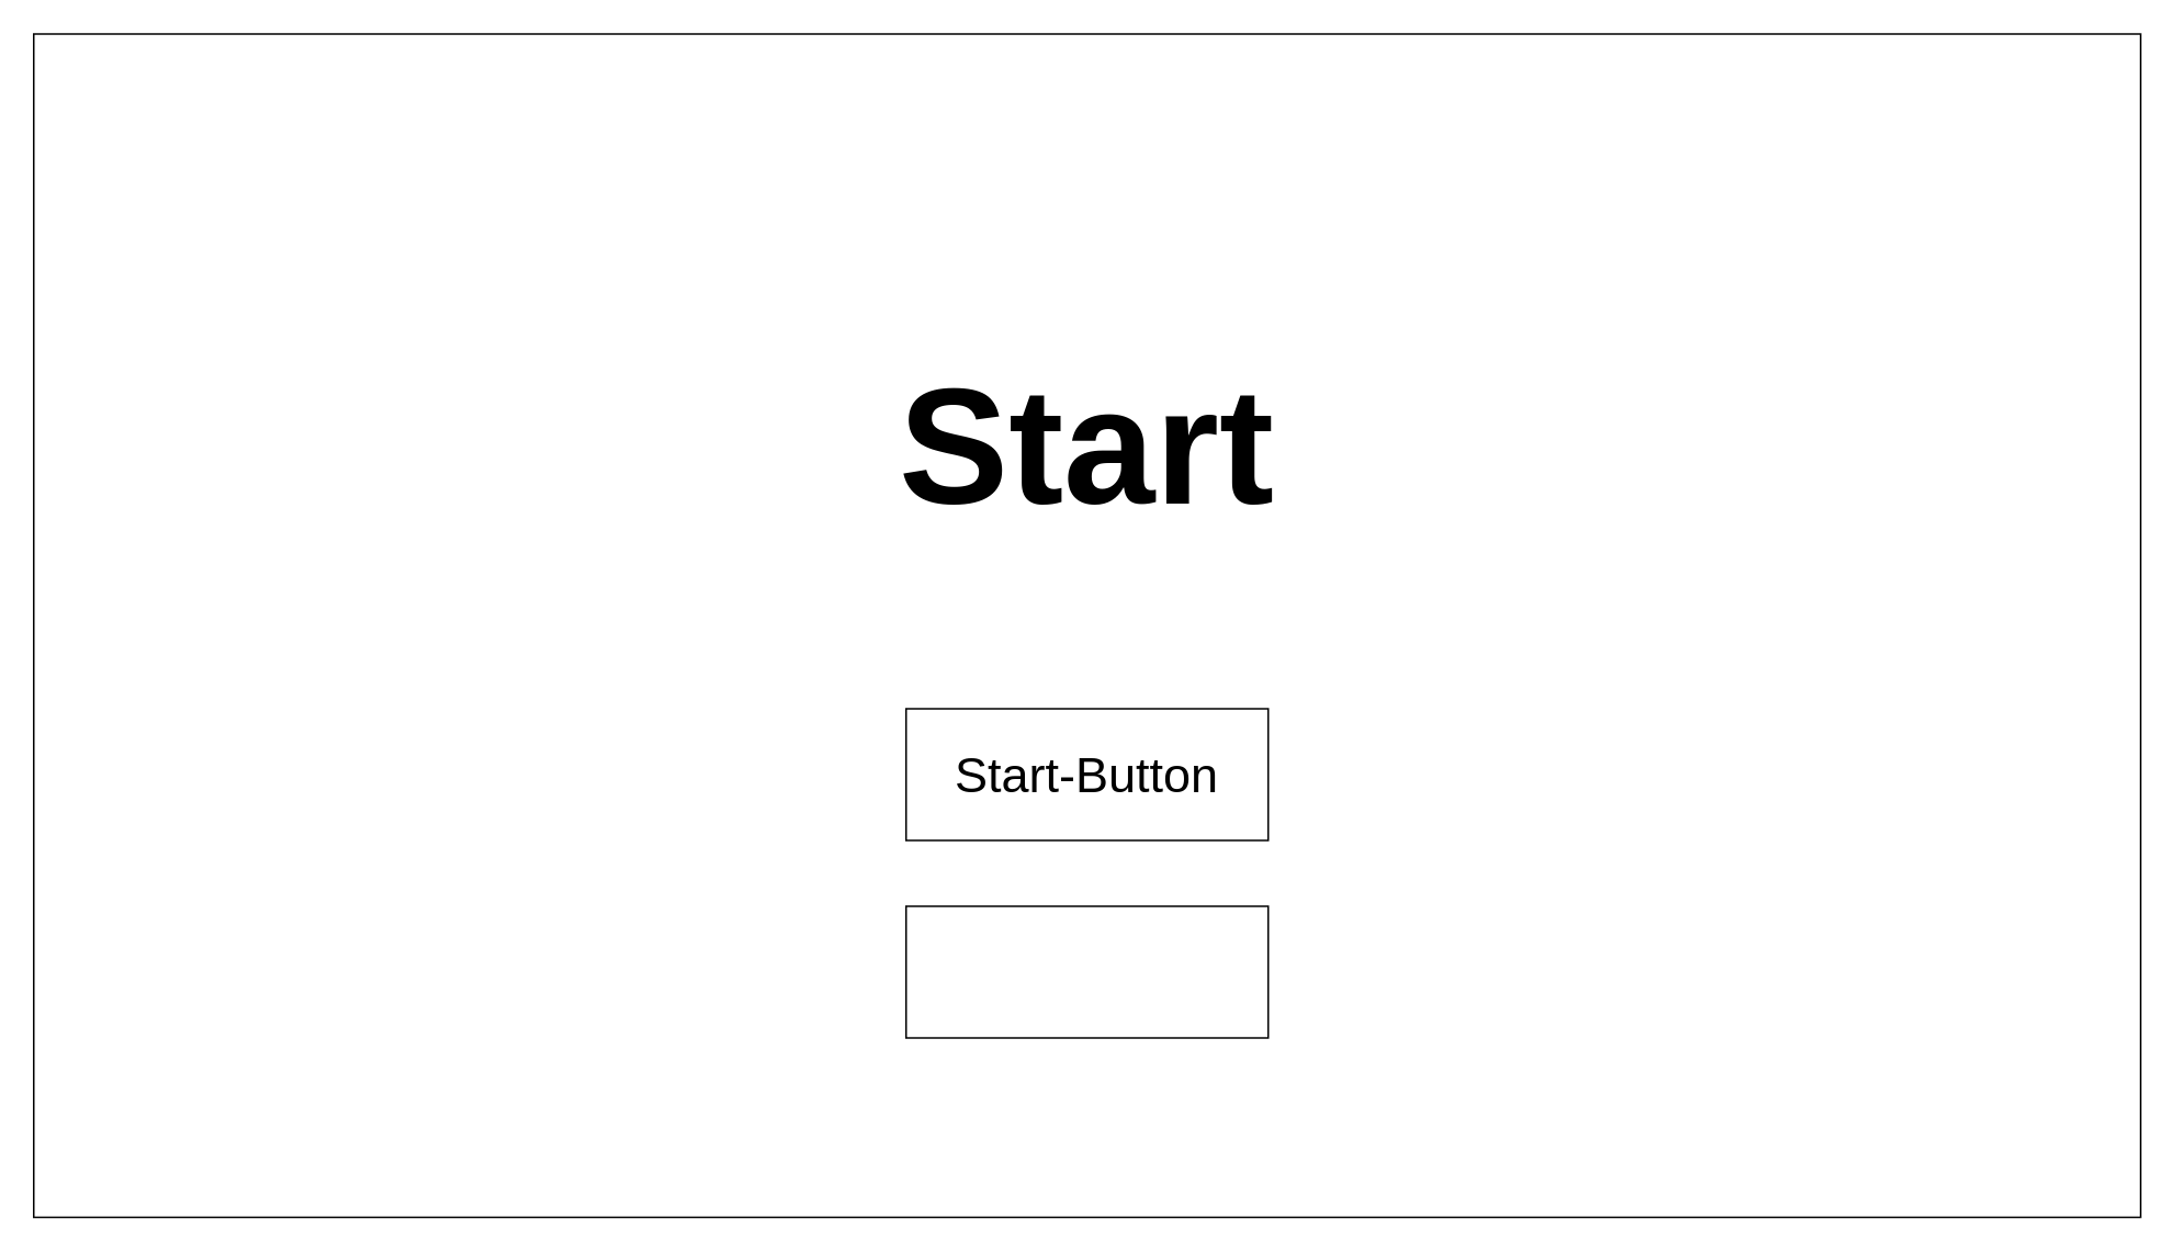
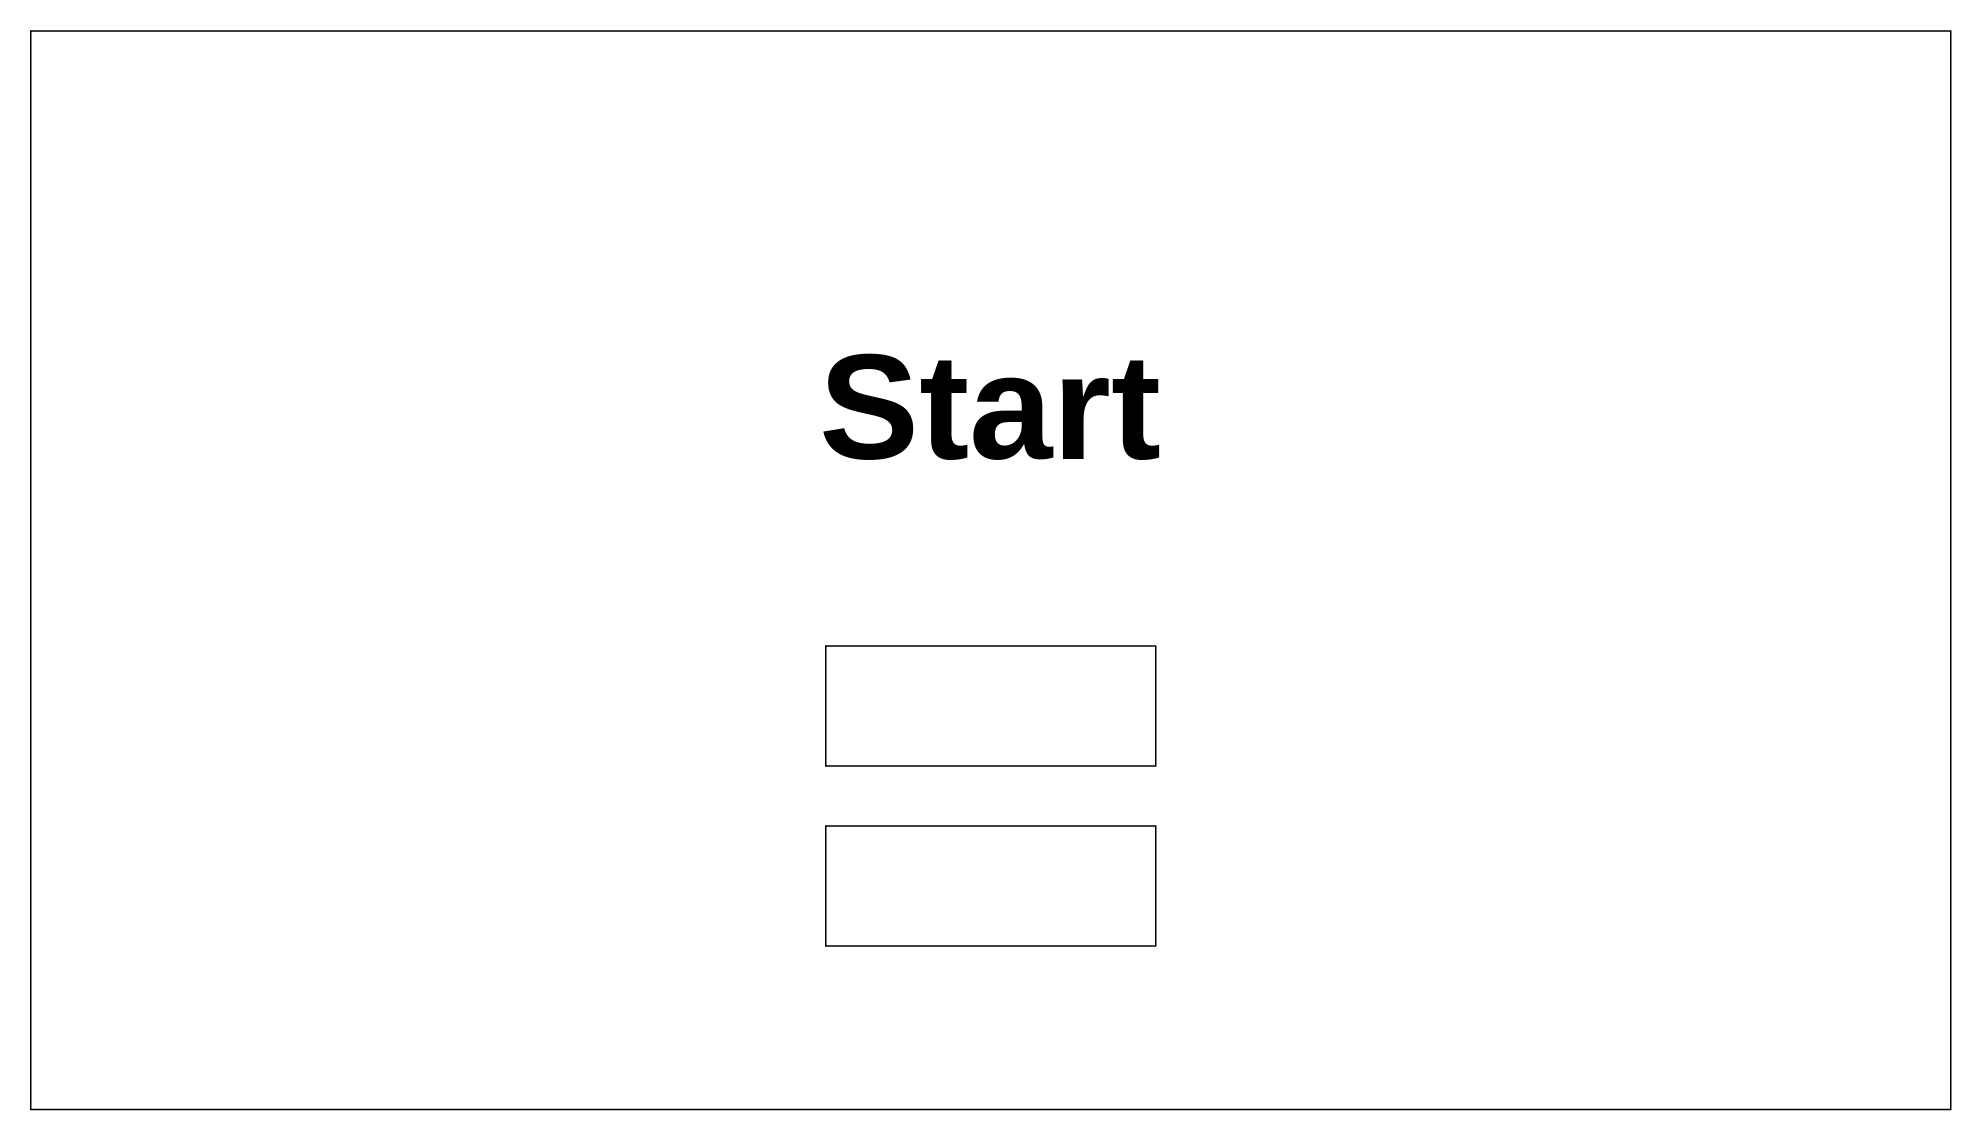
  <mxCell id="0" />
  <mxCell id="1" parent="0" />
  <mxCell id="2" value="" style="rounded=0;whiteSpace=wrap;html=1;" vertex="1" parent="1"><mxGeometry x="20" y="20" width="1280" height="719" as="geometry" /></mxCell>
  <mxCell id="3" value="&lt;font size=&quot;1&quot;&gt;&lt;b&gt;&lt;font style=&quot;font-size: 100px&quot;&gt;Start&lt;/font&gt;&lt;/b&gt;&lt;/font&gt;" style="text;html=1;strokeColor=none;fillColor=none;align=center;verticalAlign=middle;whiteSpace=wrap;rounded=0;" vertex="1" parent="1"><mxGeometry x="395" y="180" width="530" height="180" as="geometry" /></mxCell>
  <mxCell id="4" value="" style="group" vertex="1" connectable="0" parent="1"><mxGeometry x="550" y="550" width="220" height="80" as="geometry" /></mxCell>
  <mxCell id="5" value="" style="rounded=0;whiteSpace=wrap;html=1;" vertex="1" parent="4"><mxGeometry width="220" height="80" as="geometry" /></mxCell>
  <mxCell id="6" value="" style="group" vertex="1" connectable="0" parent="1"><mxGeometry x="550" y="430" width="220" height="80" as="geometry" /></mxCell>
  <mxCell id="7" value="" style="rounded=0;whiteSpace=wrap;html=1;" vertex="1" parent="6"><mxGeometry width="220" height="80" as="geometry" /></mxCell>
- <mxCell id="8" value="&lt;font style=&quot;font-size: 30px&quot;&gt;Start-Button&lt;/font&gt;" style="text;html=1;strokeColor=none;fillColor=none;align=center;verticalAlign=middle;whiteSpace=wrap;rounded=0;" vertex="1" parent="6"><mxGeometry width="220" height="80" as="geometry" /></mxCell>
